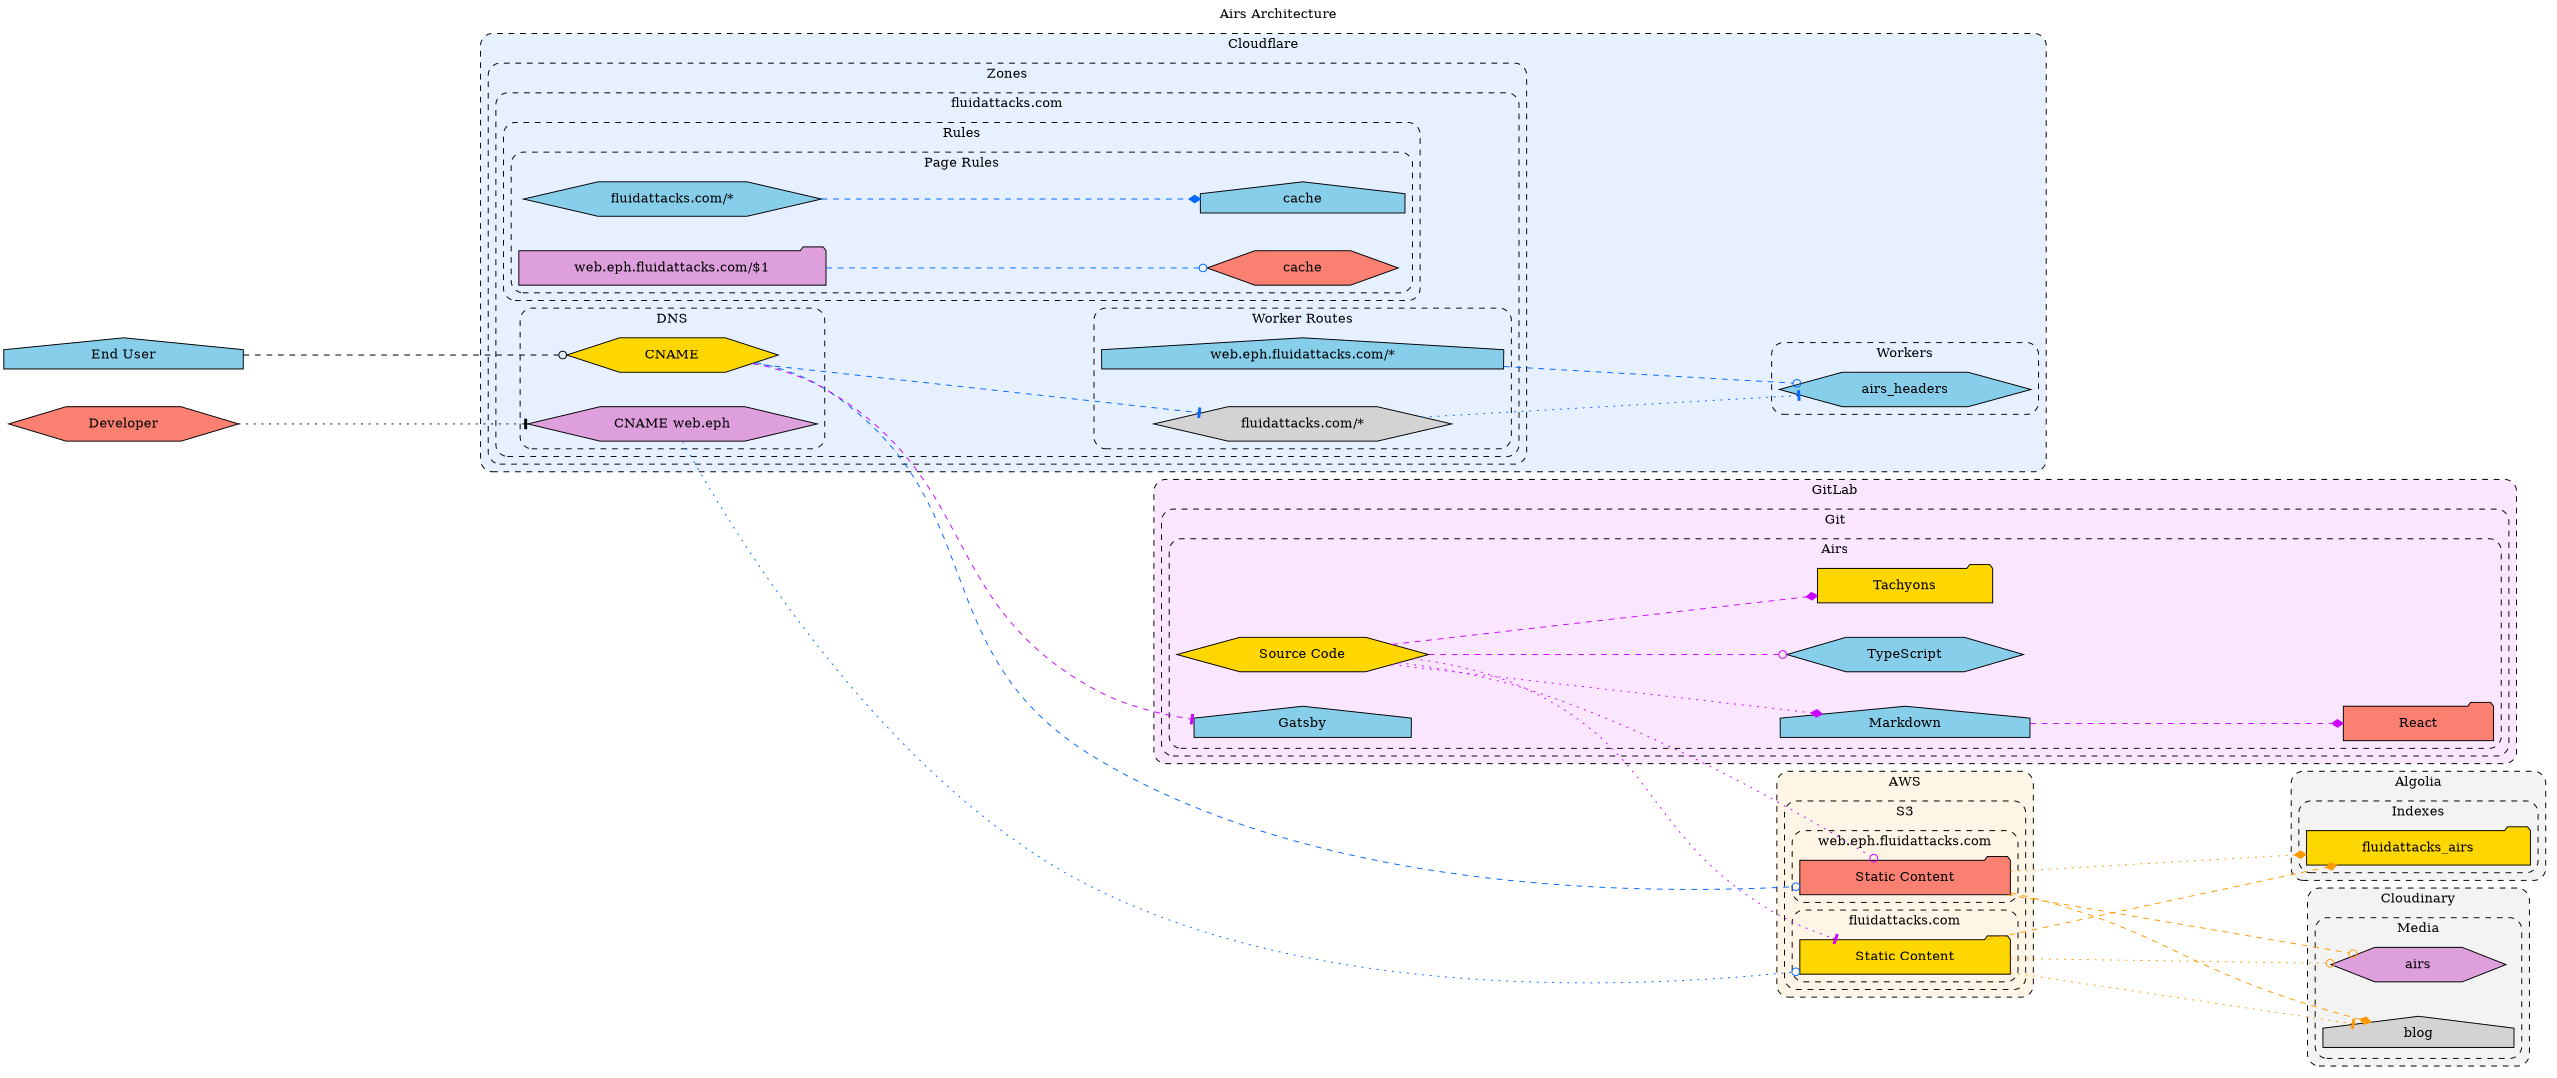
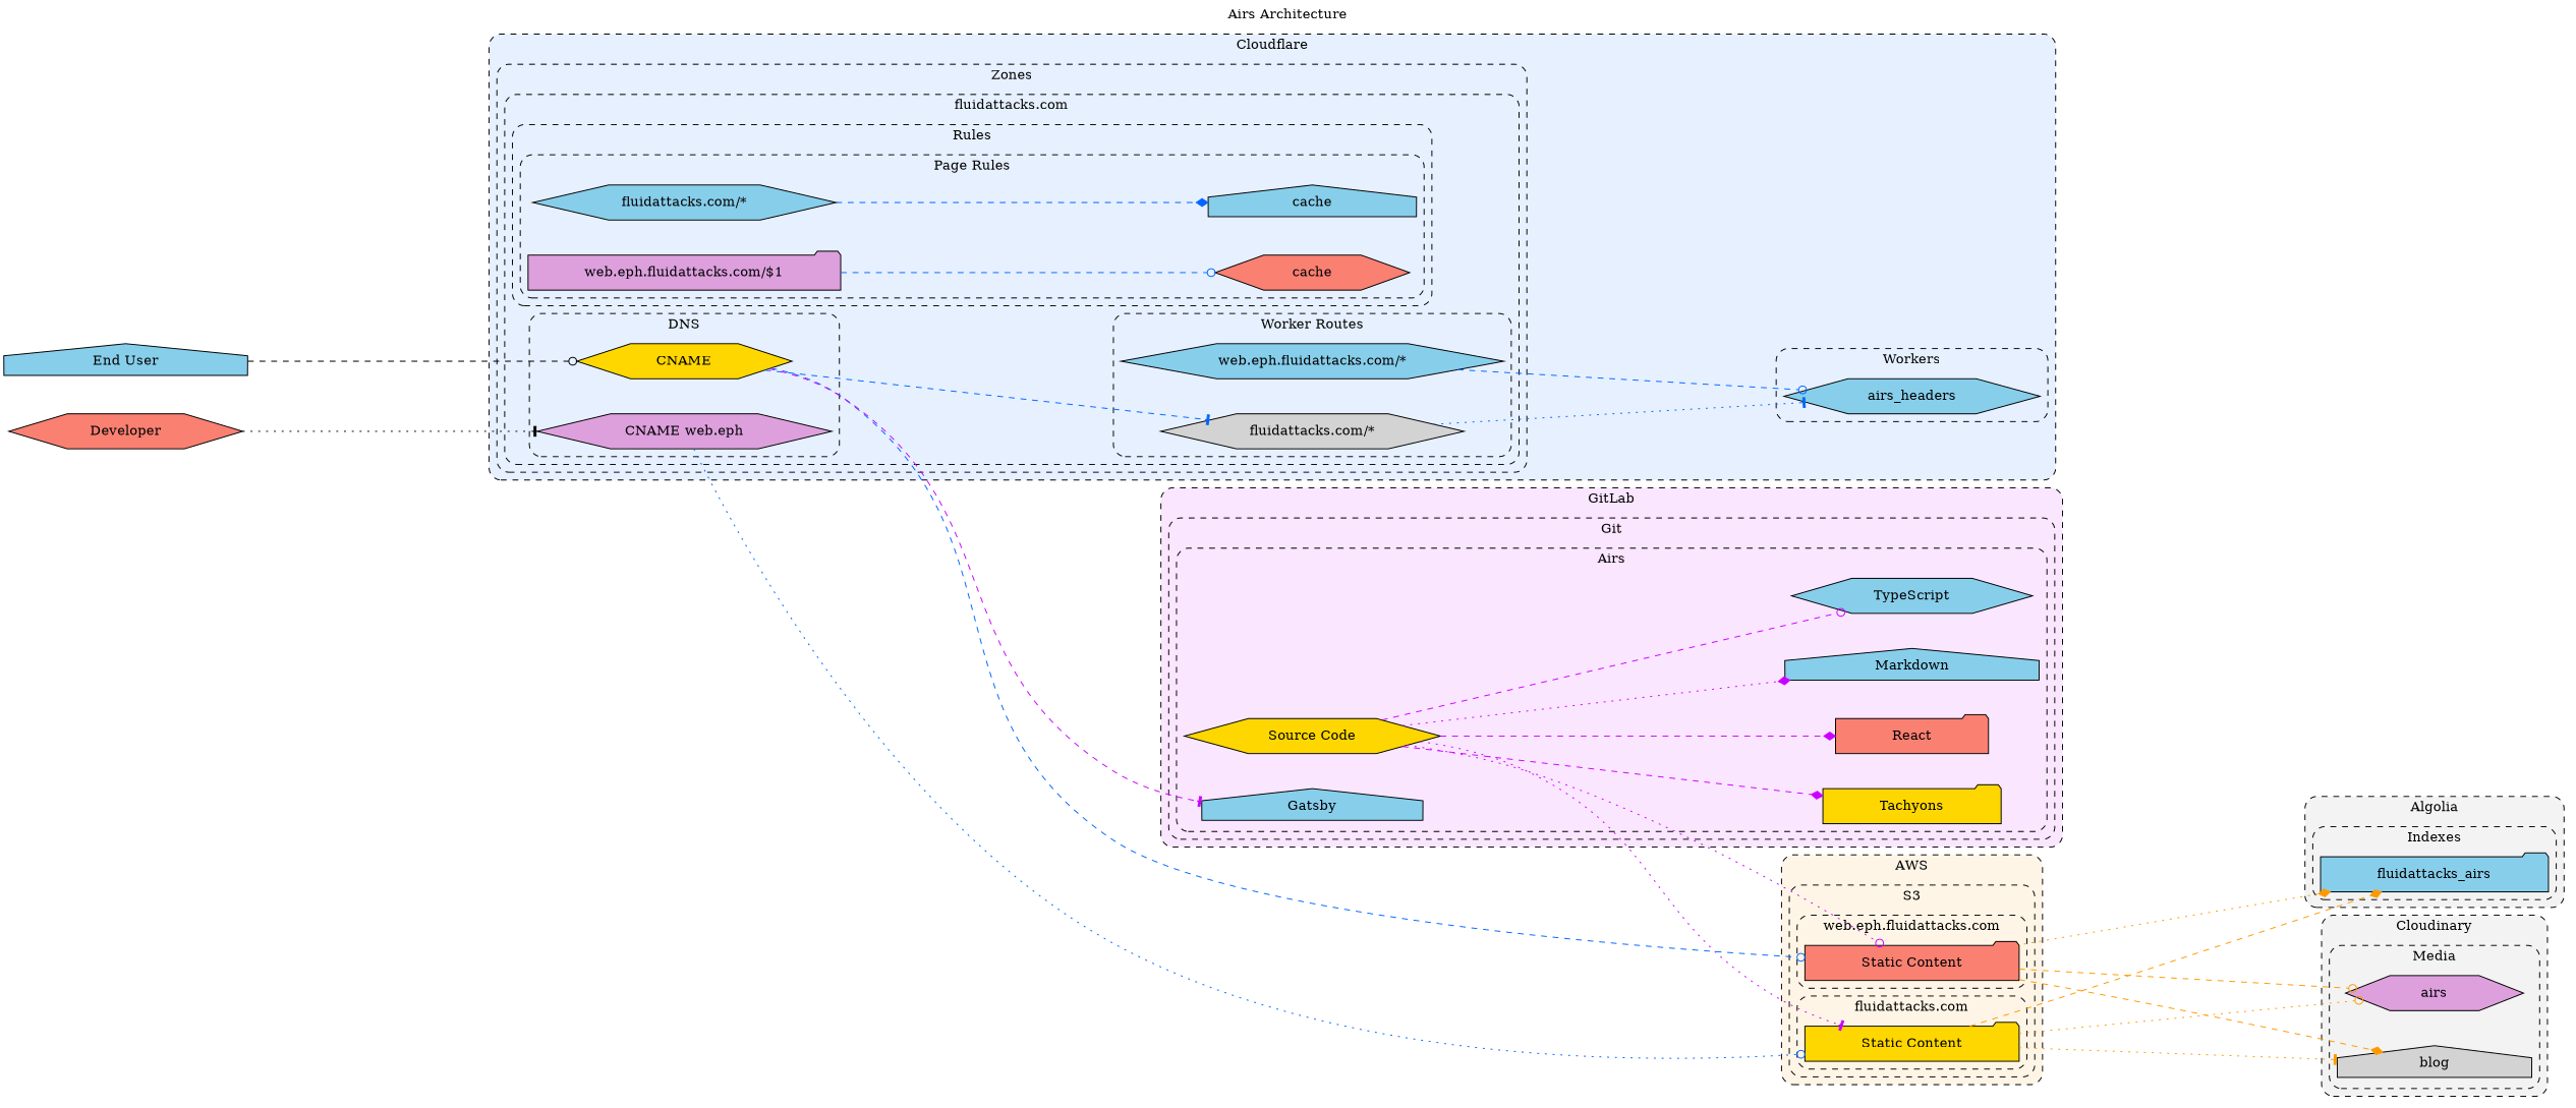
  digraph {
    compound=true
    concentrate=true
    label="Airs Architecture"
    labelloc=t
    nodesep=0.5
    rankdir=LR
    ranksep=4.0
    style="dashed,rounded"
    node [fillcolor=skyblue margin="0.8,0.0" shape=hexagon style=filled]
    edge [arrowhead=odot color="0.6 1.0 1.0" style=dashed]
-   n1 [fillcolor=gold label=fluidattacks_airs shape=folder]
+   n1 [label=fluidattacks_airs shape=folder]
    n2 [fillcolor=salmon label="Static Content" shape=folder width=3.0]
    n3 [fillcolor=gold label="Static Content" shape=folder width=3.0]
    n4 [label=airs_headers]
    n5 [fillcolor=gold label=CNAME]
    n6 [fillcolor=plum label="CNAME web.eph"]
    n7 [label="fluidattacks.com/*"]
    n8 [label=cache shape=house]
    n9 [fillcolor=plum label="web.eph.fluidattacks.com/$1" shape=folder]
    n10 [fillcolor=salmon label=cache]
-   n11 [label="web.eph.fluidattacks.com/*" shape=house]
+   n11 [label="web.eph.fluidattacks.com/*"]
    n12 [fillcolor=lightgrey label="fluidattacks.com/*"]
    n13 [fillcolor=plum label=airs]
    n14 [fillcolor=lightgrey label=blog shape=house]
    n15 [fillcolor=gold label="Source Code"]
    n16 [label=Gatsby shape=house]
    n17 [label=Markdown shape=house]
    n18 [label=TypeScript]
    n19 [fillcolor=gold label=Tachyons shape=folder]
    n20 [fillcolor=salmon label=React shape=folder]
    n21 [label="End User" shape=house]
    n22 [fillcolor=salmon label=Developer]
    subgraph cluster_1 {
      bgcolor="0.0 0.0 0.95"
      label=Algolia
      subgraph cluster_2 {
        bgcolor="0.0 0.0 0.95"
        label=Indexes
        n1
      }
    }
    subgraph cluster_3 {
      bgcolor="0.1 0.1 1.0"
      label=AWS
      subgraph cluster_4 {
        bgcolor="0.1 0.1 1.0"
        label=S3
        subgraph cluster_5 {
          bgcolor="0.1 0.1 1.0"
          label="web.eph.fluidattacks.com"
          n2
        }
        subgraph cluster_6 {
          bgcolor="0.1 0.1 1.0"
          label="fluidattacks.com"
          n3
        }
      }
    }
    subgraph cluster_7 {
      bgcolor="0.6 0.1 1.0"
      label=Cloudflare
      subgraph cluster_8 {
        bgcolor="0.6 0.1 1.0"
        label=Workers
        n4
      }
      subgraph cluster_9 {
        bgcolor="0.6 0.1 1.0"
        label=Zones
        subgraph cluster_10 {
          bgcolor="0.6 0.1 1.0"
          label="fluidattacks.com"
          subgraph cluster_11 {
            bgcolor="0.6 0.1 1.0"
            label=DNS
            n5
            n6
          }
          subgraph cluster_12 {
            bgcolor="0.6 0.1 1.0"
            label=Rules
            subgraph cluster_13 {
              bgcolor="0.6 0.1 1.0"
              label="Page Rules"
              n7
              n8
              n9
              n10
            }
          }
          subgraph cluster_14 {
            bgcolor="0.6 0.1 1.0"
            label="Worker Routes"
            n11
            n12
          }
        }
      }
    }
    subgraph cluster_15 {
      bgcolor="0.0 0.0 0.95"
      label=Cloudinary
      subgraph cluster_16 {
        bgcolor="0.0 0.0 0.95"
        label=Media
        n13
        n14
      }
    }
    subgraph cluster_17 {
      bgcolor="0.8 0.1 1.0"
      label=GitLab
      subgraph cluster_18 {
        bgcolor="0.8 0.1 1.0"
        label=Git
        subgraph cluster_19 {
          bgcolor="0.8 0.1 1.0"
          label=Airs
          n15
          n16
          n17
          n18
          n19
          n20
        }
      }
    }
    n2 -> n1 [arrowhead=diamond color="0.1 1.0 1.0" style=dotted]
    n2 -> n13 [color="0.1 1.0 1.0"]
    n2 -> n14 [arrowhead=diamond color="0.1 1.0 1.0"]
    n3 -> n1 [arrowhead=diamond color="0.1 1.0 1.0"]
    n3 -> n13 [color="0.1 1.0 1.0" style=dotted]
    n3 -> n14 [arrowhead=tee color="0.1 1.0 1.0" style=dotted]
    n5 -> n2
    n5 -> n12 [arrowhead=tee]
    n5 -> n16 [arrowhead=tee color="0.8 1.0 1.0"]
    n6 -> n3 [style=dotted]
    n7 -> n8 [arrowhead=diamond]
    n9 -> n10
    n11 -> n4
    n12 -> n4 [arrowhead=tee style=dotted]
    n15 -> n2 [color="0.8 1.0 1.0" style=dotted]
    n15 -> n3 [arrowhead=tee color="0.8 1.0 1.0" style=dotted]
    n15 -> n17 [arrowhead=diamond color="0.8 1.0 1.0" style=dotted]
    n15 -> n18 [color="0.8 1.0 1.0"]
    n15 -> n19 [arrowhead=diamond color="0.8 1.0 1.0"]
-   n17 -> n20 [arrowhead=diamond color="0.8 1.0 1.0"]
+   n15 -> n20 [arrowhead=diamond color="0.8 1.0 1.0"]
    n21 -> n5 [color="0.0 0.0 0.0"]
    n22 -> n6 [arrowhead=tee color="0.0 0.0 0.0" style=dotted]
  }
